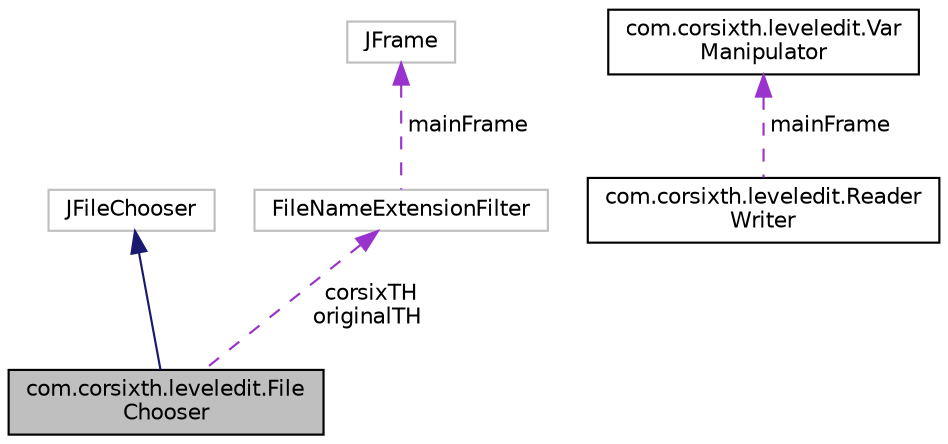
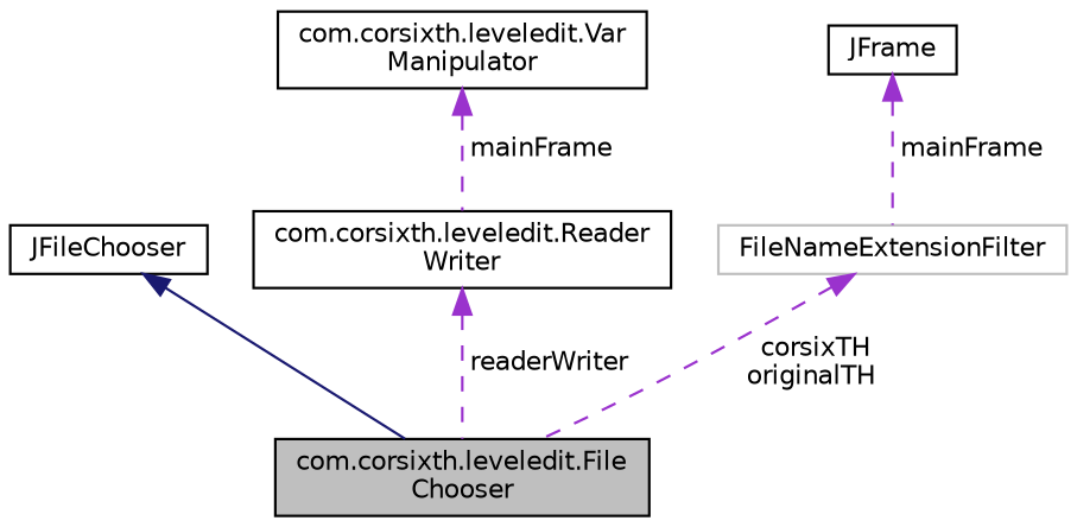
  digraph {
    node [color=black fillcolor=white fontname=Helvetica fontsize=10 shape=record style=filled]
    edge [color=darkorchid3 dir=back fontname=Helvetica fontsize=10 labelfontname=Helvetica labelfontsize=10 style=dashed]
    n1 [fillcolor=grey75 fontcolor=black height=0.2 label="com.corsixth.leveledit.File\lChooser" width=0.4]
-   n2 [color=grey75 height=0.2 label=JFileChooser width=0.4]
+   n2 [height=0.2 label=JFileChooser width=0.4]
    n3 [height=0.2 label="com.corsixth.leveledit.Reader\lWriter" width=0.4]
    n4 [height=0.2 label="com.corsixth.leveledit.Var\lManipulator" width=0.4]
-   n5 [color=grey75 height=0.2 label=JFrame width=0.4]
+   n5 [height=0.2 label=JFrame width=0.4]
    n6 [color=grey75 height=0.2 label=FileNameExtensionFilter width=0.4]
    n2 -> n1 [color=midnightblue style=solid]
+   n3 -> n1 [label=" readerWriter"]
    n4 -> n3 [label=" mainFrame"]
    n5 -> n6 [label=" mainFrame"]
    n6 -> n1 [label=" corsixTH\noriginalTH"]
  }
